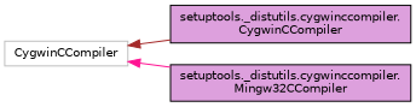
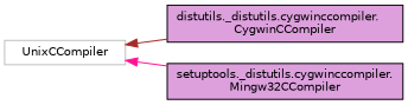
  digraph {
    rankdir=LR
    node [color=black fillcolor=plum fontname=Helvetica fontsize=10 shape=record style=filled]
    edge [dir=back fontname=Helvetica fontsize=10 labelfontname=Helvetica labelfontsize=10 style=solid]
-   n1 [color=grey75 fillcolor=white height=0.2 label=CygwinCCompiler width=0.4]
-   n2 [height=0.2 label="setuptools._distutils.cygwinccompiler.\lCygwinCCompiler" width=0.4]
+   n1 [color=grey75 fillcolor=white height=0.2 label=UnixCCompiler width=0.4]
+   n2 [height=0.2 label="distutils._distutils.cygwinccompiler.\lCygwinCCompiler" width=0.4]
    n3 [height=0.2 label="setuptools._distutils.cygwinccompiler.\lMingw32CCompiler" width=0.4]
    n1 -> n2 [color=brown]
    n1 -> n3 [color=deeppink]
  }
